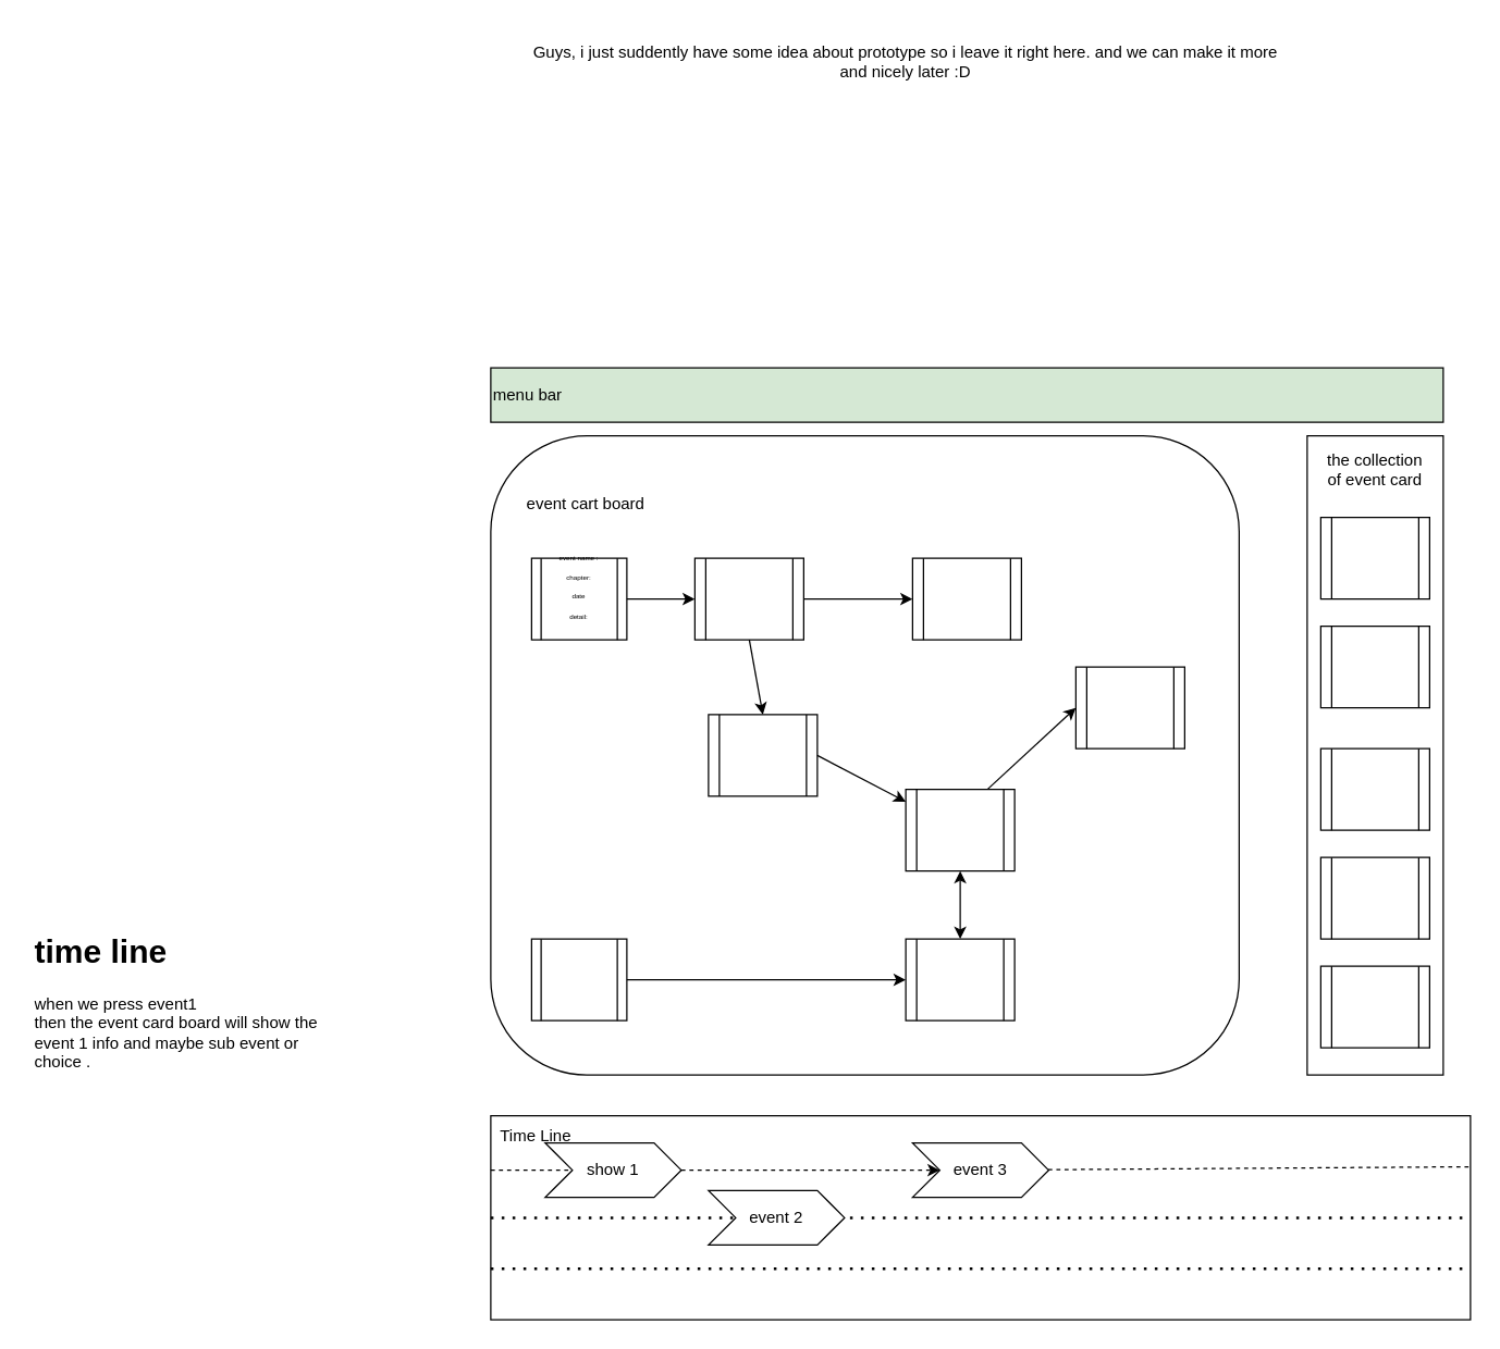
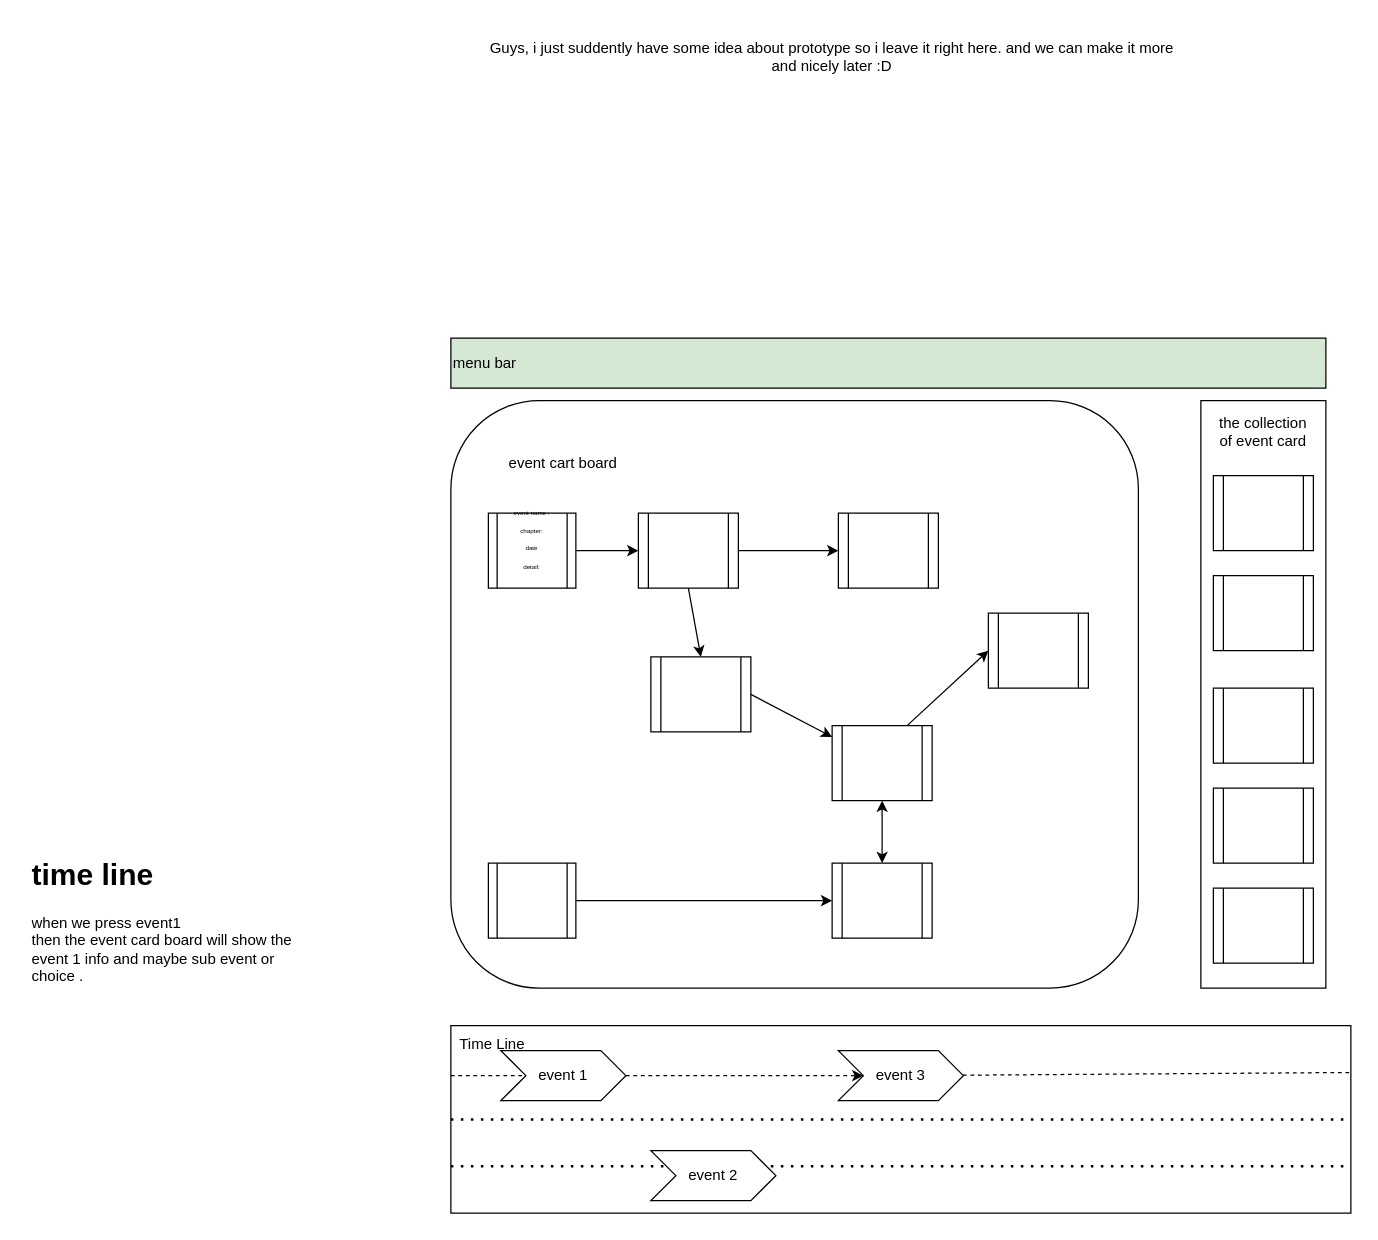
  <mxCell id="0" />
  <mxCell id="1" parent="0" />
  <mxCell id="2" value="" style="rounded=0;whiteSpace=wrap;html=1;" parent="1" vertex="1"><mxGeometry x="360" y="820" width="720" height="150" as="geometry" /></mxCell>
  <mxCell id="3" value="" style="rounded=1;whiteSpace=wrap;html=1;" parent="1" vertex="1"><mxGeometry x="360" y="320" width="550" height="470" as="geometry" /></mxCell>
  <mxCell id="4" value="" style="rounded=0;whiteSpace=wrap;html=1;" parent="1" vertex="1"><mxGeometry x="960" y="320" width="100" height="470" as="geometry" /></mxCell>
  <mxCell id="5" value="Time Line&amp;nbsp;" style="text;html=1;strokeColor=none;fillColor=none;align=center;verticalAlign=middle;whiteSpace=wrap;rounded=0;" parent="1" vertex="1"><mxGeometry x="360" y="820" width="70" height="30" as="geometry" /></mxCell>
- <mxCell id="6" value="event cart board" style="text;html=1;strokeColor=none;fillColor=none;align=center;verticalAlign=middle;whiteSpace=wrap;rounded=0;" parent="1" vertex="1"><mxGeometry x="380" y="360" width="100" height="20" as="geometry" /></mxCell>
+ <mxCell id="6" value="event cart board" style="text;html=1;strokeColor=none;fillColor=none;align=center;verticalAlign=middle;whiteSpace=wrap;rounded=0;" parent="1" vertex="1"><mxGeometry x="400" y="360" width="100" height="20" as="geometry" /></mxCell>
  <mxCell id="7" value="Guys, i just suddently have some idea about prototype so i leave it right here. and we can make it more and nicely later :D" style="text;html=1;strokeColor=none;fillColor=none;align=center;verticalAlign=middle;whiteSpace=wrap;rounded=0;" parent="1" vertex="1"><mxGeometry x="380" y="20" width="570" height="50" as="geometry" /></mxCell>
  <mxCell id="8" value="" style="endArrow=none;dashed=1;html=1;entryX=1;entryY=0.25;entryDx=0;entryDy=0;startArrow=none;" parent="1" source="36" target="2" edge="1"><mxGeometry width="50" height="50" relative="1" as="geometry"><mxPoint x="403" y="857" as="sourcePoint" /><mxPoint x="790" y="940" as="targetPoint" /></mxGeometry></mxCell>
  <mxCell id="9" value="" style="endArrow=none;dashed=1;html=1;dashPattern=1 3;strokeWidth=2;exitX=0;exitY=0.5;exitDx=0;exitDy=0;entryX=1;entryY=0.5;entryDx=0;entryDy=0;" parent="1" source="2" target="2" edge="1"><mxGeometry width="50" height="50" relative="1" as="geometry"><mxPoint x="740" y="990" as="sourcePoint" /><mxPoint x="790" y="940" as="targetPoint" /></mxGeometry></mxCell>
  <mxCell id="10" value="" style="endArrow=none;dashed=1;html=1;dashPattern=1 3;strokeWidth=2;exitX=0;exitY=0.75;exitDx=0;exitDy=0;entryX=1;entryY=0.75;entryDx=0;entryDy=0;" parent="1" source="2" target="2" edge="1"><mxGeometry width="50" height="50" relative="1" as="geometry"><mxPoint x="740" y="990" as="sourcePoint" /><mxPoint x="790" y="940" as="targetPoint" /></mxGeometry></mxCell>
  <mxCell id="11" value="" style="shape=process;whiteSpace=wrap;html=1;backgroundOutline=1;" parent="1" vertex="1"><mxGeometry x="390" y="410" width="70" height="60" as="geometry" /></mxCell>
  <mxCell id="12" value="" style="shape=process;whiteSpace=wrap;html=1;backgroundOutline=1;" parent="1" vertex="1"><mxGeometry x="670" y="410" width="80" height="60" as="geometry" /></mxCell>
  <mxCell id="13" value="the collection of event card&lt;br&gt;" style="text;html=1;strokeColor=none;fillColor=none;align=center;verticalAlign=middle;whiteSpace=wrap;rounded=0;" parent="1" vertex="1"><mxGeometry x="970" y="330" width="80" height="30" as="geometry" /></mxCell>
  <mxCell id="14" value="" style="shape=process;whiteSpace=wrap;html=1;backgroundOutline=1;" parent="1" vertex="1"><mxGeometry x="665" y="580" width="80" height="60" as="geometry" /></mxCell>
  <mxCell id="15" value="" style="shape=process;whiteSpace=wrap;html=1;backgroundOutline=1;" parent="1" vertex="1"><mxGeometry x="520" y="525" width="80" height="60" as="geometry" /></mxCell>
  <mxCell id="16" value="" style="shape=process;whiteSpace=wrap;html=1;backgroundOutline=1;" parent="1" vertex="1"><mxGeometry x="510" y="410" width="80" height="60" as="geometry" /></mxCell>
  <mxCell id="17" value="" style="shape=process;whiteSpace=wrap;html=1;backgroundOutline=1;" parent="1" vertex="1"><mxGeometry x="970" y="460" width="80" height="60" as="geometry" /></mxCell>
  <mxCell id="18" value="" style="shape=process;whiteSpace=wrap;html=1;backgroundOutline=1;" parent="1" vertex="1"><mxGeometry x="970" y="550" width="80" height="60" as="geometry" /></mxCell>
  <mxCell id="19" value="" style="shape=process;whiteSpace=wrap;html=1;backgroundOutline=1;" parent="1" vertex="1"><mxGeometry x="970" y="630" width="80" height="60" as="geometry" /></mxCell>
  <mxCell id="20" value="" style="shape=process;whiteSpace=wrap;html=1;backgroundOutline=1;" parent="1" vertex="1"><mxGeometry x="970" y="710" width="80" height="60" as="geometry" /></mxCell>
  <mxCell id="21" value="" style="endArrow=classic;html=1;exitX=1;exitY=0.5;exitDx=0;exitDy=0;entryX=0;entryY=0.5;entryDx=0;entryDy=0;" parent="1" source="11" target="16" edge="1"><mxGeometry width="50" height="50" relative="1" as="geometry"><mxPoint x="740" y="570" as="sourcePoint" /><mxPoint x="790" y="520" as="targetPoint" /></mxGeometry></mxCell>
  <mxCell id="22" value="" style="endArrow=classic;html=1;exitX=0.5;exitY=1;exitDx=0;exitDy=0;entryX=0.5;entryY=0;entryDx=0;entryDy=0;" parent="1" source="16" target="15" edge="1"><mxGeometry width="50" height="50" relative="1" as="geometry"><mxPoint x="470" y="450" as="sourcePoint" /><mxPoint x="530" y="450" as="targetPoint" /></mxGeometry></mxCell>
  <mxCell id="23" value="" style="endArrow=classic;html=1;exitX=1;exitY=0.5;exitDx=0;exitDy=0;" parent="1" source="15" target="14" edge="1"><mxGeometry width="50" height="50" relative="1" as="geometry"><mxPoint x="480" y="460" as="sourcePoint" /><mxPoint x="540" y="460" as="targetPoint" /></mxGeometry></mxCell>
  <mxCell id="24" value="" style="endArrow=classic;html=1;exitX=1;exitY=0.5;exitDx=0;exitDy=0;entryX=0;entryY=0.5;entryDx=0;entryDy=0;" parent="1" source="16" target="12" edge="1"><mxGeometry width="50" height="50" relative="1" as="geometry"><mxPoint x="490" y="470" as="sourcePoint" /><mxPoint x="550" y="470" as="targetPoint" /></mxGeometry></mxCell>
  <mxCell id="25" value="" style="shape=process;whiteSpace=wrap;html=1;backgroundOutline=1;" parent="1" vertex="1"><mxGeometry x="790" y="490" width="80" height="60" as="geometry" /></mxCell>
  <mxCell id="26" value="" style="endArrow=classic;html=1;exitX=0.75;exitY=0;exitDx=0;exitDy=0;" parent="1" source="14" edge="1"><mxGeometry width="50" height="50" relative="1" as="geometry"><mxPoint x="740" y="570" as="sourcePoint" /><mxPoint x="790" y="520" as="targetPoint" /></mxGeometry></mxCell>
  <mxCell id="27" value="" style="endArrow=classic;startArrow=classic;html=1;exitX=0.5;exitY=1;exitDx=0;exitDy=0;entryX=0.5;entryY=0;entryDx=0;entryDy=0;" parent="1" source="14" target="28" edge="1"><mxGeometry width="50" height="50" relative="1" as="geometry"><mxPoint x="740" y="570" as="sourcePoint" /><mxPoint x="930" y="650" as="targetPoint" /><Array as="points" /></mxGeometry></mxCell>
  <mxCell id="28" value="" style="shape=process;whiteSpace=wrap;html=1;backgroundOutline=1;" parent="1" vertex="1"><mxGeometry x="665" y="690" width="80" height="60" as="geometry" /></mxCell>
  <mxCell id="29" value="" style="shape=process;whiteSpace=wrap;html=1;backgroundOutline=1;" parent="1" vertex="1"><mxGeometry x="390" y="690" width="70" height="60" as="geometry" /></mxCell>
  <mxCell id="30" value="" style="endArrow=classic;html=1;exitX=1;exitY=0.5;exitDx=0;exitDy=0;entryX=0;entryY=0.5;entryDx=0;entryDy=0;" parent="1" source="29" target="28" edge="1"><mxGeometry width="50" height="50" relative="1" as="geometry"><mxPoint x="610" y="565" as="sourcePoint" /><mxPoint x="675" y="599.048" as="targetPoint" /><Array as="points"><mxPoint x="610" y="720" /></Array></mxGeometry></mxCell>
  <mxCell id="31" value="" style="shape=process;whiteSpace=wrap;html=1;backgroundOutline=1;" parent="1" vertex="1"><mxGeometry x="970" y="380" width="80" height="60" as="geometry" /></mxCell>
  <mxCell id="32" value="&lt;font style=&quot;line-height: 50%&quot;&gt;&lt;span style=&quot;font-size: 5px&quot;&gt;event name :&lt;/span&gt;&lt;br&gt;&lt;span style=&quot;font-size: 5px&quot;&gt;chapter:&lt;/span&gt;&lt;br&gt;&lt;span style=&quot;font-size: 5px&quot;&gt;date&lt;/span&gt;&lt;br&gt;&lt;span style=&quot;font-size: 5px&quot;&gt;detail:&lt;br&gt;&lt;/span&gt;&lt;br&gt;&lt;div&gt;&lt;span style=&quot;font-size: 5px&quot;&gt;&lt;br&gt;&lt;/span&gt;&lt;/div&gt;&lt;/font&gt;" style="text;html=1;strokeColor=none;fillColor=none;align=center;verticalAlign=middle;whiteSpace=wrap;rounded=0;labelPosition=center;verticalLabelPosition=middle;spacing=0;" parent="1" vertex="1"><mxGeometry x="400" y="410" width="50" height="60" as="geometry" /></mxCell>
- <mxCell id="33" value="show 1" style="shape=step;perimeter=stepPerimeter;whiteSpace=wrap;html=1;fixedSize=1;align=center;" parent="1" vertex="1"><mxGeometry x="400" y="840" width="100" height="40" as="geometry" /></mxCell>
+ <mxCell id="33" value="event 1" style="shape=step;perimeter=stepPerimeter;whiteSpace=wrap;html=1;fixedSize=1;align=center;" parent="1" vertex="1"><mxGeometry x="400" y="840" width="100" height="40" as="geometry" /></mxCell>
  <mxCell id="34" value="" style="endArrow=none;dashed=1;html=1;entryX=0;entryY=0.5;entryDx=0;entryDy=0;" parent="1" target="33" edge="1"><mxGeometry width="50" height="50" relative="1" as="geometry"><mxPoint x="360" y="860" as="sourcePoint" /><mxPoint x="1080" y="857.5" as="targetPoint" /></mxGeometry></mxCell>
- <mxCell id="35" value="event 2" style="shape=step;perimeter=stepPerimeter;whiteSpace=wrap;html=1;fixedSize=1;align=center;" parent="1" vertex="1"><mxGeometry x="520" y="875" width="100" height="40" as="geometry" /></mxCell>
+ <mxCell id="35" value="event 2" style="shape=step;perimeter=stepPerimeter;whiteSpace=wrap;html=1;fixedSize=1;align=center;" parent="1" vertex="1"><mxGeometry x="520" y="920" width="100" height="40" as="geometry" /></mxCell>
  <mxCell id="36" value="event 3" style="shape=step;perimeter=stepPerimeter;whiteSpace=wrap;html=1;fixedSize=1;align=center;" parent="1" vertex="1"><mxGeometry x="670" y="840" width="100" height="40" as="geometry" /></mxCell>
  <mxCell id="37" value="" style="endArrow=classic;dashed=1;html=1;startArrow=none;" parent="1" source="33" target="36" edge="1"><mxGeometry width="50" height="50" relative="1" as="geometry"><mxPoint x="499.802" y="859.802" as="sourcePoint" /><mxPoint x="1080" y="857.5" as="targetPoint" /></mxGeometry></mxCell>
  <mxCell id="38" value="menu bar&amp;nbsp;" style="rounded=0;whiteSpace=wrap;html=1;align=left;fillColor=#d5e8d4;" parent="1" vertex="1"><mxGeometry x="360" y="270" width="700" height="40" as="geometry" /></mxCell>
  <mxCell id="39" value="&lt;h1&gt;time line&lt;/h1&gt;&lt;div&gt;when we press event1&amp;nbsp;&lt;/div&gt;&lt;div&gt;then the event card board will show the event 1 info and maybe sub event or choice .&amp;nbsp;&lt;/div&gt;" style="text;html=1;strokeColor=none;fillColor=none;spacing=5;spacingTop=-20;whiteSpace=wrap;overflow=hidden;rounded=0;" parent="1" vertex="1"><mxGeometry x="20" y="680" width="240" height="240" as="geometry" /></mxCell>
